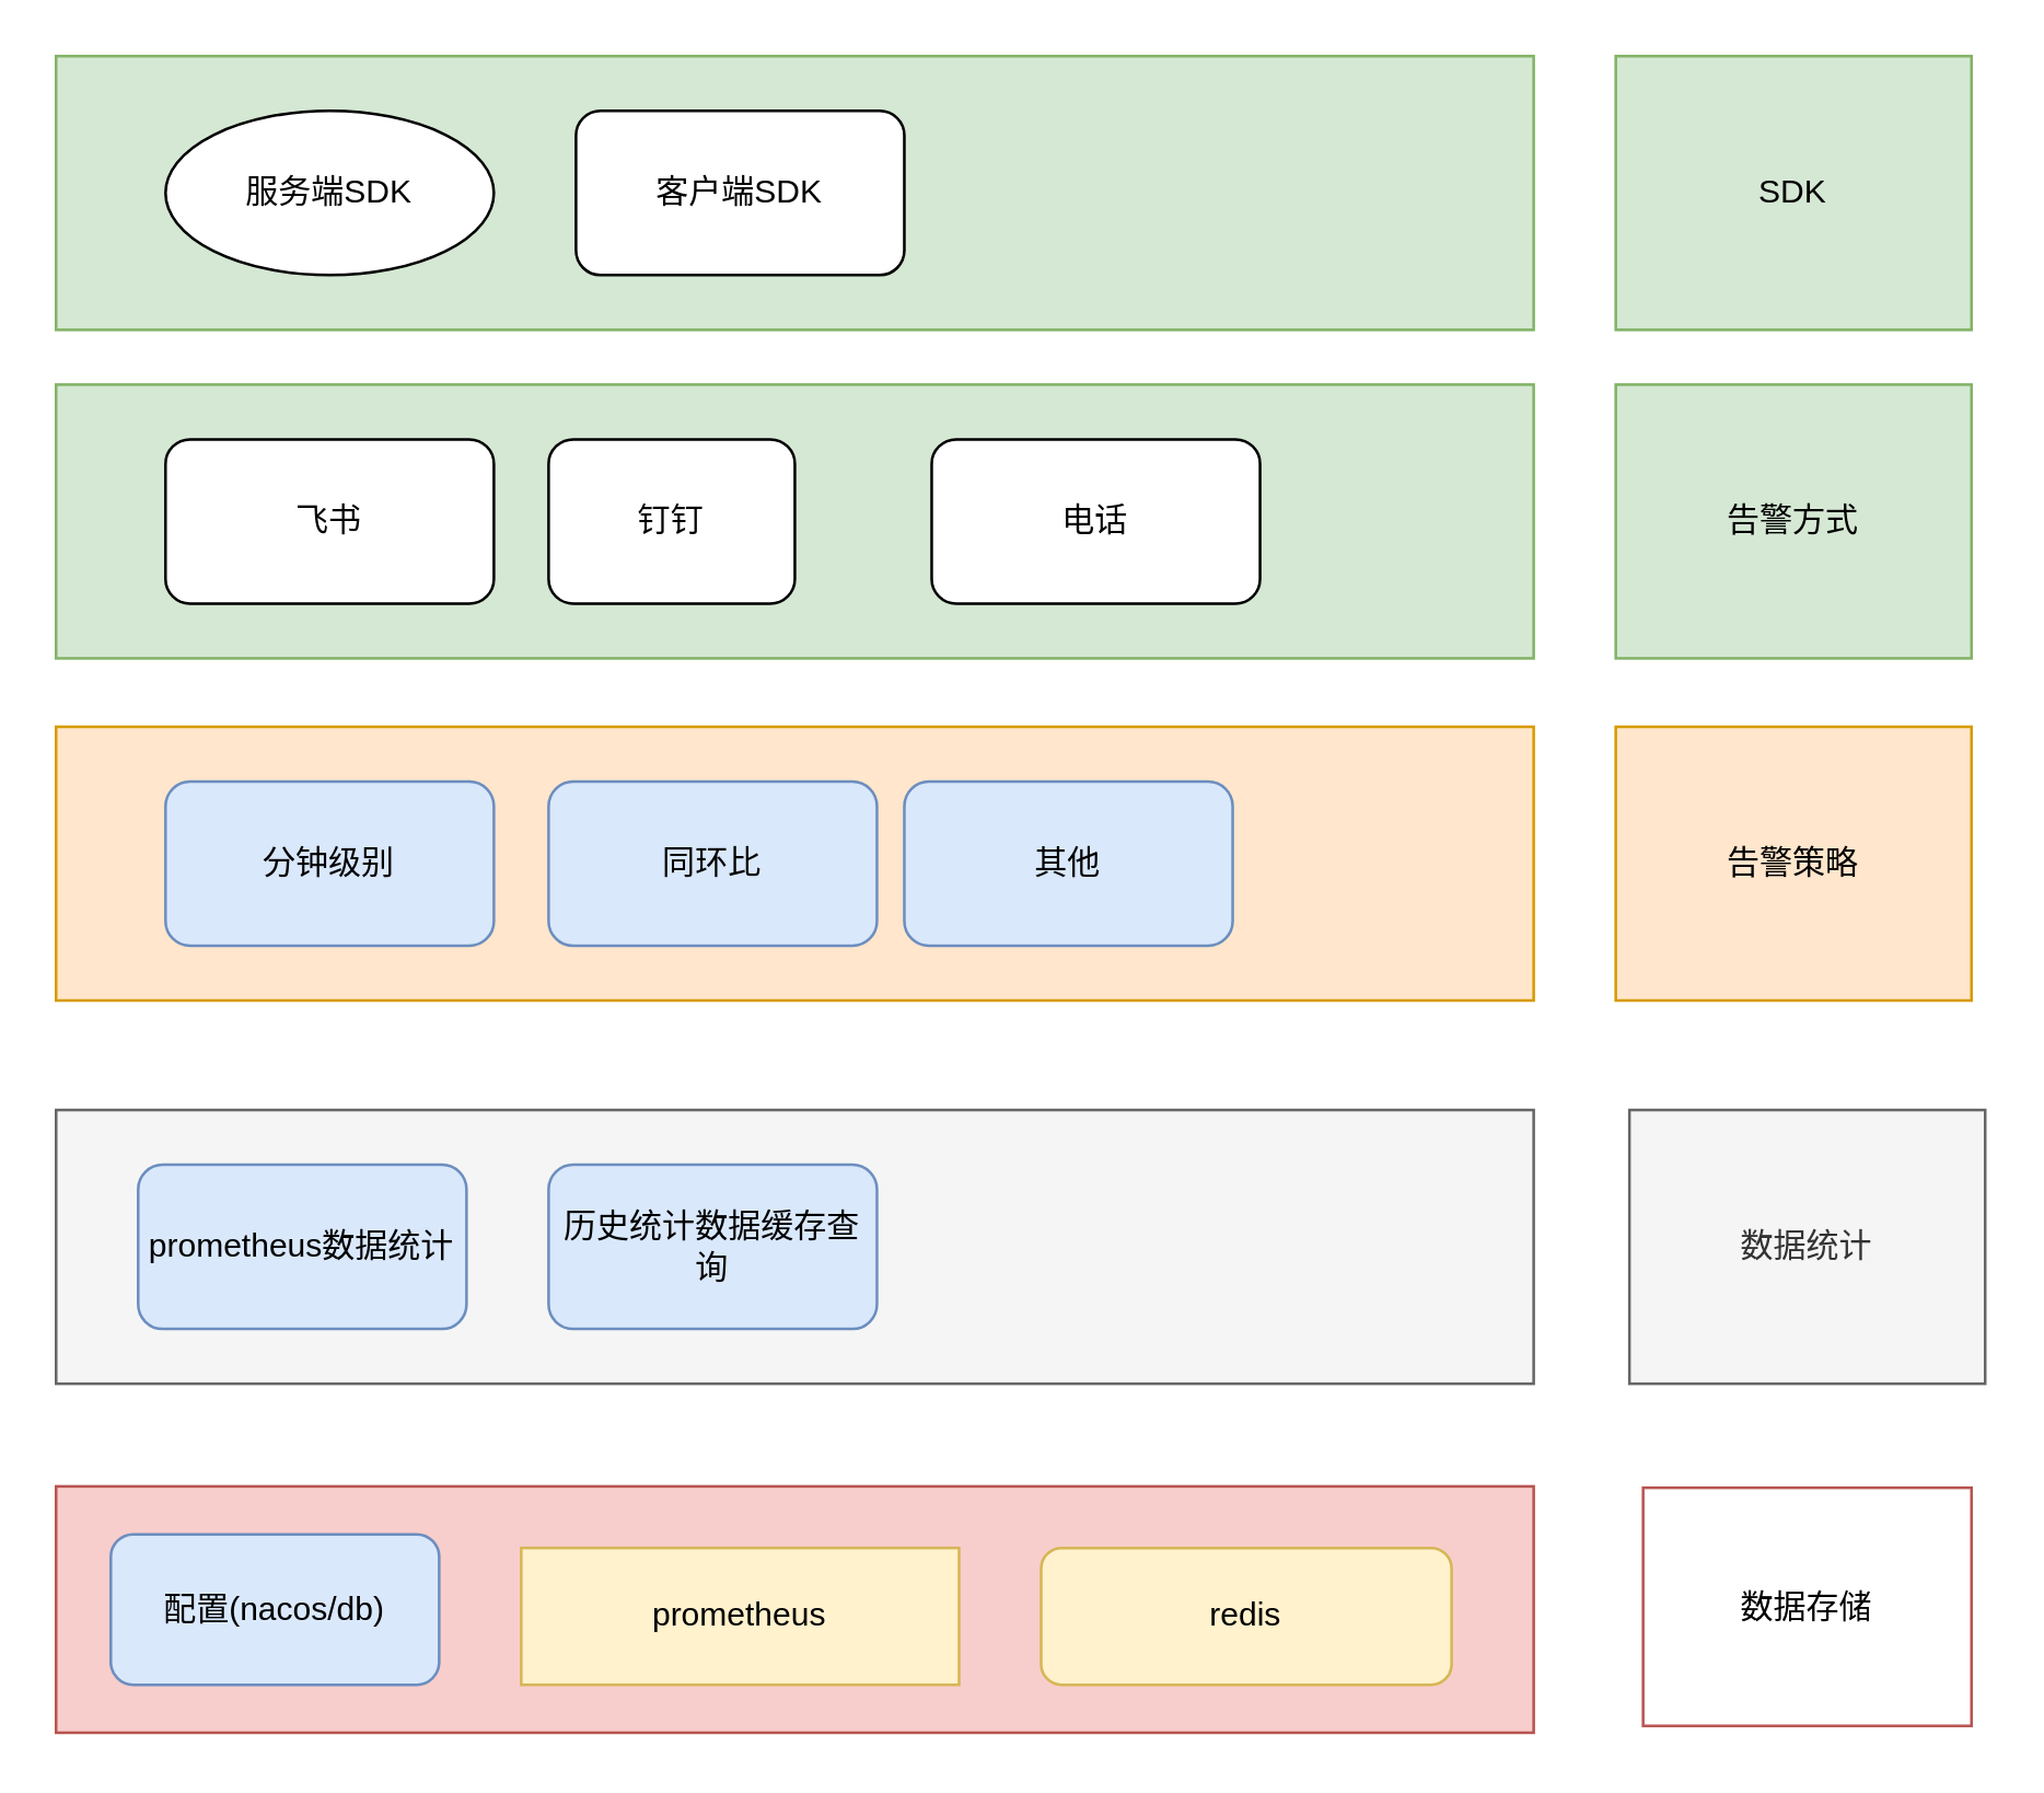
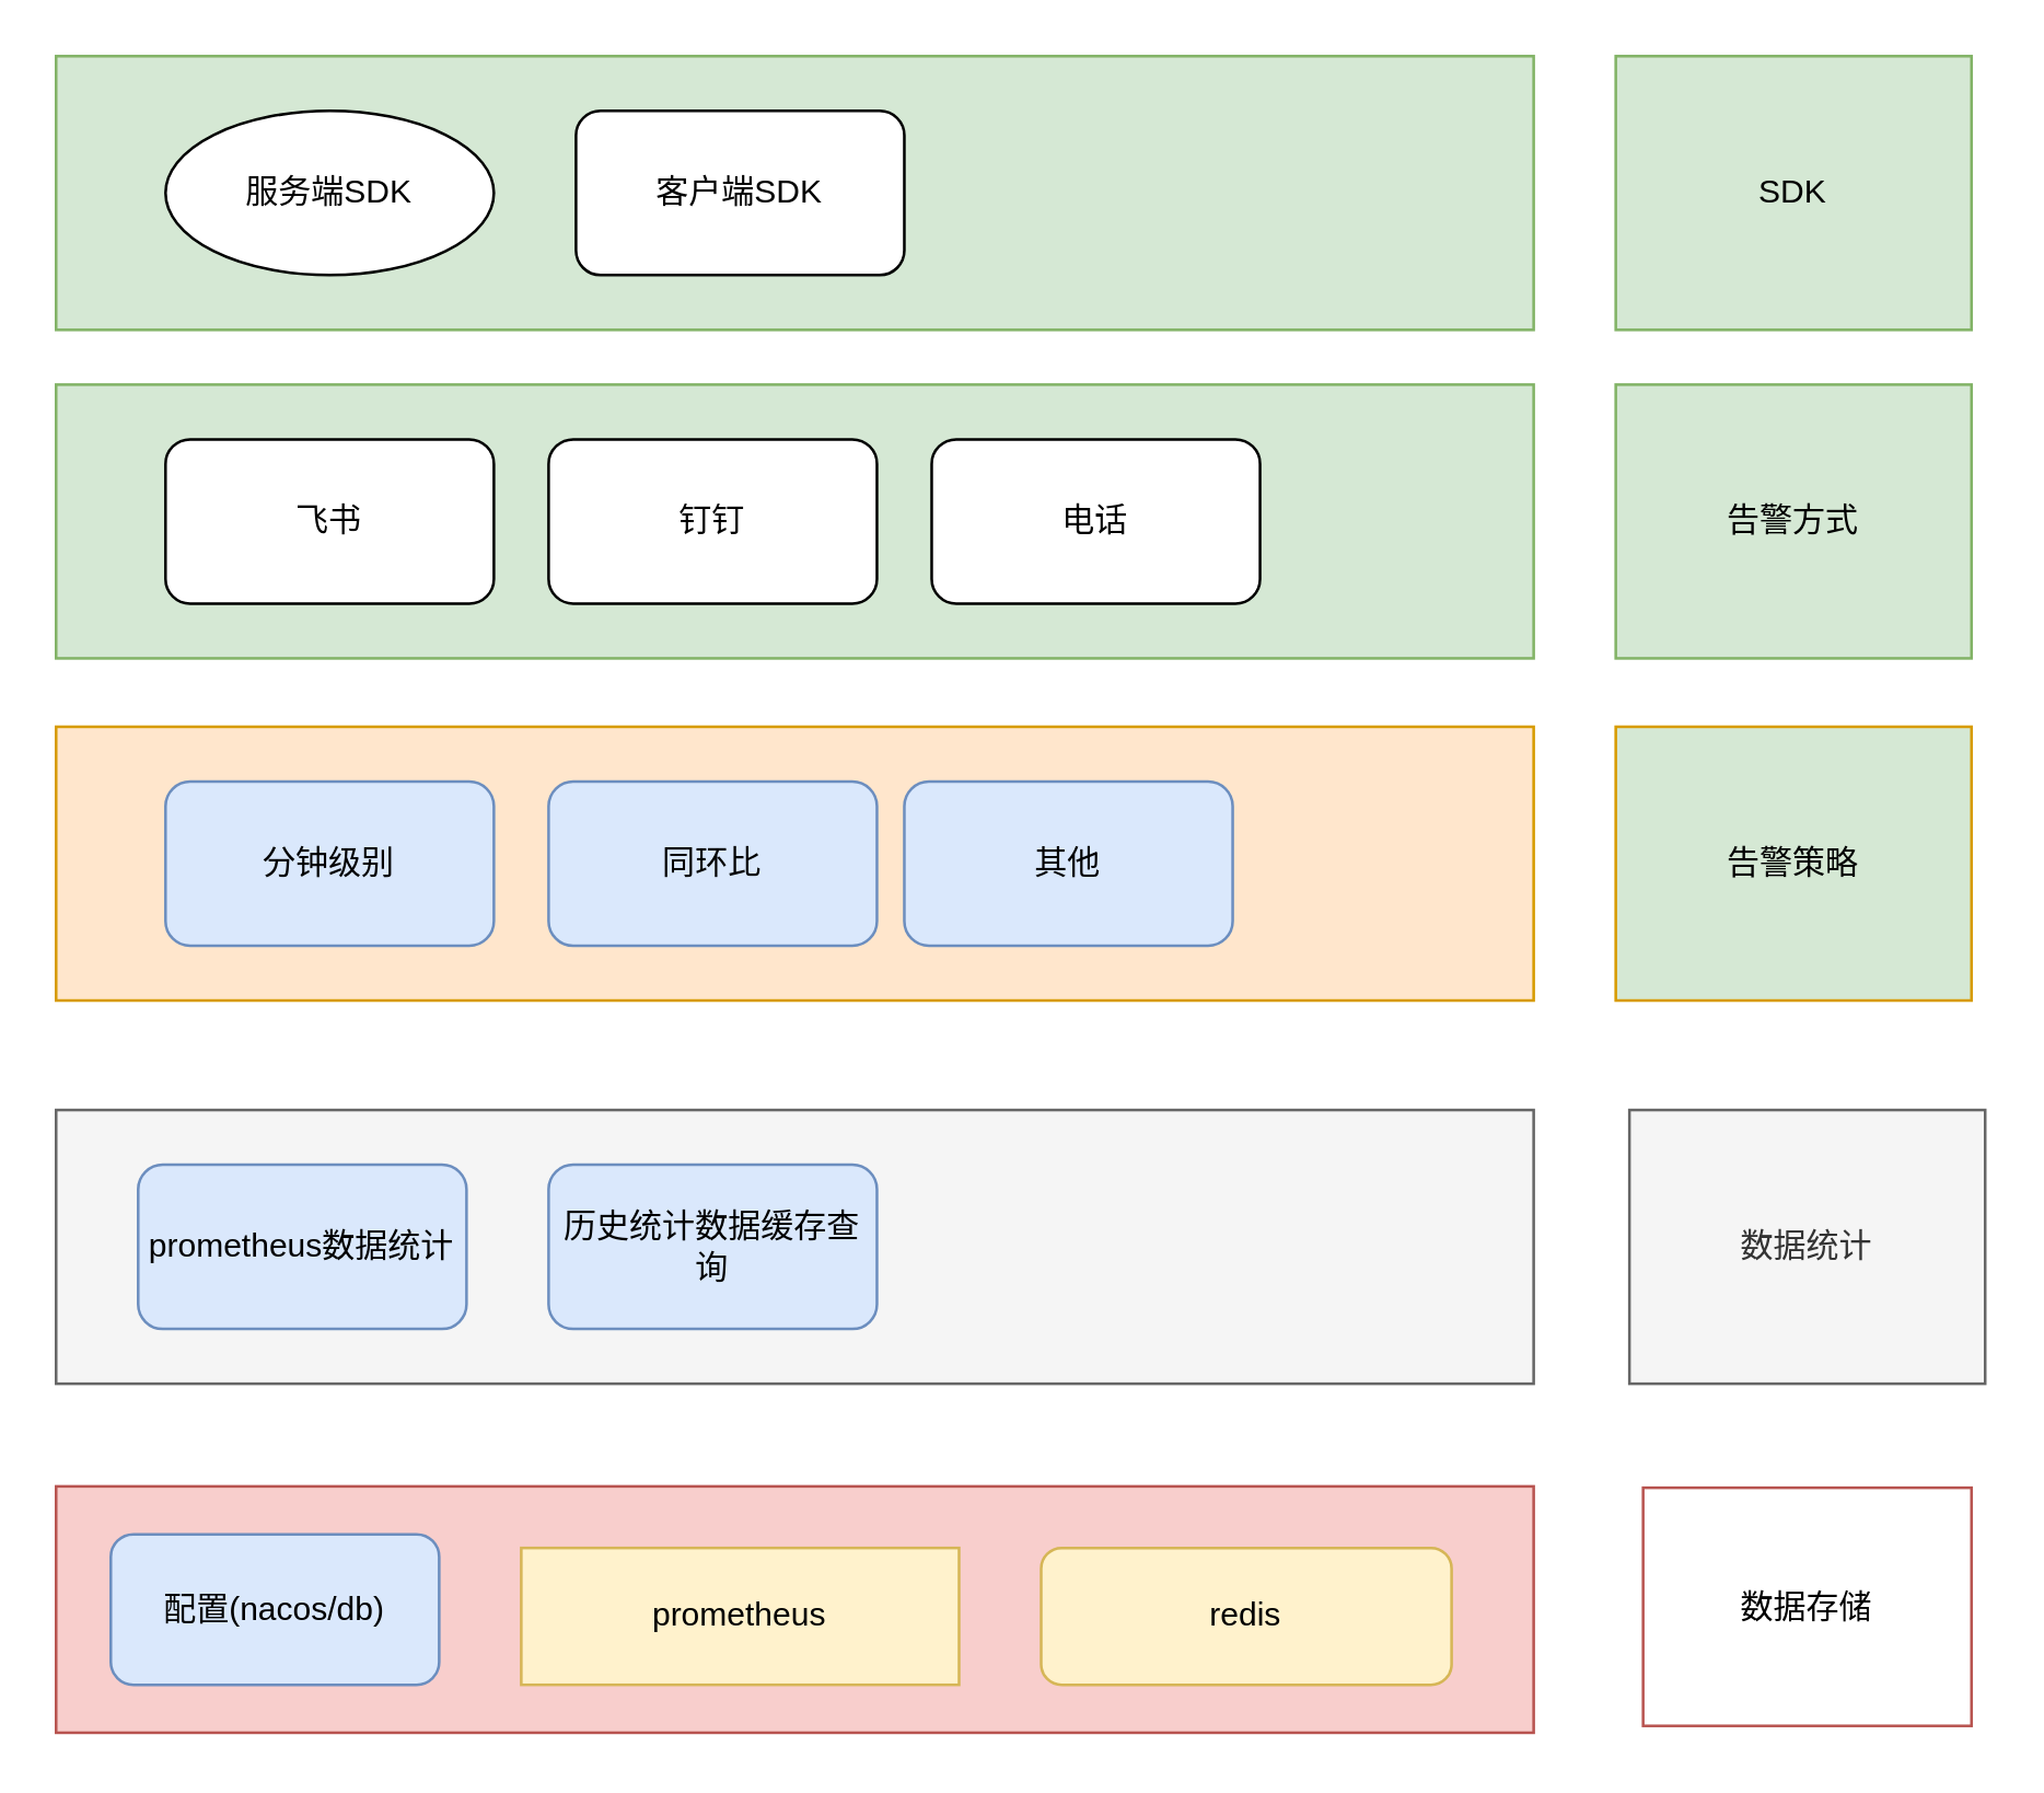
  <mxCell id="0" />
  <mxCell id="1" parent="0" />
  <mxCell id="2" value="" style="rounded=0;whiteSpace=wrap;html=1;fillColor=#f8cecc;strokeColor=#b85450;" parent="1" vertex="1"><mxGeometry x="20" y="542.5" width="540" height="90" as="geometry" /></mxCell>
  <mxCell id="3" value="" style="rounded=0;whiteSpace=wrap;html=1;fillColor=#f5f5f5;strokeColor=#666666;fontColor=#333333;" parent="1" vertex="1"><mxGeometry x="20" y="405" width="540" height="100" as="geometry" /></mxCell>
  <mxCell id="4" value="" style="rounded=0;whiteSpace=wrap;html=1;fillColor=#ffe6cc;strokeColor=#d79b00;" parent="1" vertex="1"><mxGeometry x="20" y="265" width="540" height="100" as="geometry" /></mxCell>
  <mxCell id="5" value="prometheus" style="whiteSpace=wrap;html=1;fillColor=#fff2cc;strokeColor=#d6b656;rounded=0;" parent="1" vertex="1"><mxGeometry x="190" y="565" width="160" height="50" as="geometry" /></mxCell>
  <mxCell id="6" value="历史统计数据缓存查询" style="rounded=1;whiteSpace=wrap;html=1;fillColor=#dae8fc;strokeColor=#6c8ebf;" parent="1" vertex="1"><mxGeometry x="200" y="425" width="120" height="60" as="geometry" /></mxCell>
  <mxCell id="7" value="配置(nacos/db)" style="rounded=1;whiteSpace=wrap;html=1;fillColor=#dae8fc;strokeColor=#6c8ebf;" parent="1" vertex="1"><mxGeometry x="40" y="560" width="120" height="55" as="geometry" /></mxCell>
  <mxCell id="8" value="分钟级别" style="rounded=1;whiteSpace=wrap;html=1;fillColor=#dae8fc;strokeColor=#6c8ebf;" parent="1" vertex="1"><mxGeometry x="60" y="285" width="120" height="60" as="geometry" /></mxCell>
  <mxCell id="9" value="同环比" style="rounded=1;whiteSpace=wrap;html=1;fillColor=#dae8fc;strokeColor=#6c8ebf;" parent="1" vertex="1"><mxGeometry x="200" y="285" width="120" height="60" as="geometry" /></mxCell>
  <mxCell id="10" value="其他" style="rounded=1;whiteSpace=wrap;html=1;fillColor=#dae8fc;strokeColor=#6c8ebf;" parent="1" vertex="1"><mxGeometry x="330" y="285" width="120" height="60" as="geometry" /></mxCell>
  <mxCell id="11" value="prometheus数据统计" style="rounded=1;whiteSpace=wrap;html=1;fillColor=#dae8fc;strokeColor=#6c8ebf;" parent="1" vertex="1"><mxGeometry x="50" y="425" width="120" height="60" as="geometry" /></mxCell>
  <mxCell id="12" value="redis" style="rounded=1;whiteSpace=wrap;html=1;fillColor=#fff2cc;strokeColor=#d6b656;" parent="1" vertex="1"><mxGeometry x="380" y="565" width="150" height="50" as="geometry" /></mxCell>
  <mxCell id="13" value="数据存储" style="rounded=0;whiteSpace=wrap;html=1;fillColor=#ffffff;strokeColor=#b85450;" parent="1" vertex="1"><mxGeometry x="600" y="543" width="120" height="87" as="geometry" /></mxCell>
  <mxCell id="14" value="数据统计" style="rounded=0;whiteSpace=wrap;html=1;fillColor=#f5f5f5;strokeColor=#666666;fontColor=#333333;" parent="1" vertex="1"><mxGeometry x="595" y="405" width="130" height="100" as="geometry" /></mxCell>
- <mxCell id="15" value="告警策略" style="rounded=0;whiteSpace=wrap;html=1;fillColor=#ffe6cc;strokeColor=#d79b00;" parent="1" vertex="1"><mxGeometry x="590" y="265" width="130" height="100" as="geometry" /></mxCell>
+ <mxCell id="15" value="告警策略" style="rounded=0;whiteSpace=wrap;html=1;fillColor=#d5e8d4;strokeColor=#d79b00;" parent="1" vertex="1"><mxGeometry x="590" y="265" width="130" height="100" as="geometry" /></mxCell>
  <mxCell id="16" value="" style="rounded=0;whiteSpace=wrap;html=1;fillColor=#d5e8d4;strokeColor=#82b366;" parent="1" vertex="1"><mxGeometry x="20" y="140" width="540" height="100" as="geometry" /></mxCell>
  <mxCell id="17" value="告警方式" style="rounded=0;whiteSpace=wrap;html=1;fillColor=#d5e8d4;strokeColor=#82b366;" parent="1" vertex="1"><mxGeometry x="590" y="140" width="130" height="100" as="geometry" /></mxCell>
  <mxCell id="18" value="飞书" style="rounded=1;whiteSpace=wrap;html=1;" parent="1" vertex="1"><mxGeometry x="60" y="160" width="120" height="60" as="geometry" /></mxCell>
- <mxCell id="19" value="钉钉" style="rounded=1;whiteSpace=wrap;html=1;" parent="1" vertex="1"><mxGeometry x="200" y="160" width="90" height="60" as="geometry" /></mxCell>
+ <mxCell id="19" value="钉钉" style="rounded=1;whiteSpace=wrap;html=1;" parent="1" vertex="1"><mxGeometry x="200" y="160" width="120" height="60" as="geometry" /></mxCell>
  <mxCell id="20" value="电话" style="rounded=1;whiteSpace=wrap;html=1;" parent="1" vertex="1"><mxGeometry x="340" y="160" width="120" height="60" as="geometry" /></mxCell>
  <mxCell id="21" value="" style="rounded=0;whiteSpace=wrap;html=1;fillColor=#d5e8d4;strokeColor=#82b366;" vertex="1" parent="1"><mxGeometry x="20" y="20" width="540" height="100" as="geometry" /></mxCell>
  <mxCell id="22" value="SDK" style="rounded=0;whiteSpace=wrap;html=1;fillColor=#d5e8d4;strokeColor=#82b366;" vertex="1" parent="1"><mxGeometry x="590" y="20" width="130" height="100" as="geometry" /></mxCell>
  <mxCell id="23" value="服务端SDK" style="ellipse;whiteSpace=wrap;html=1;" vertex="1" parent="1"><mxGeometry x="60" width="120" height="60" as="geometry" y="40" /></mxCell>
  <mxCell id="24" value="客户端SDK" style="rounded=1;whiteSpace=wrap;html=1;" vertex="1" parent="1"><mxGeometry x="210" width="120" height="60" as="geometry" y="40" /></mxCell>
